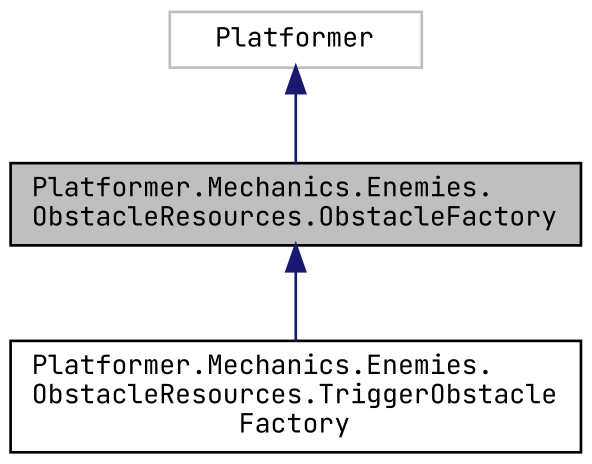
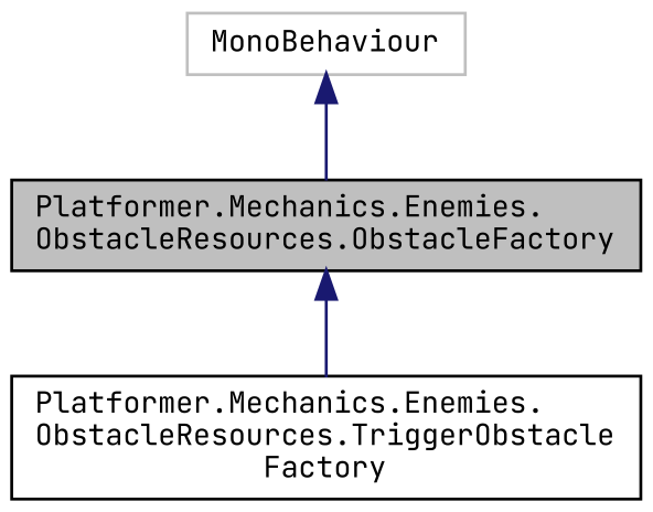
  digraph {
    fontname="JetBrains Mono"
    node [color=black fillcolor=white fontname="JetBrains Mono" fontsize=10 shape=record style=filled]
    edge [color=midnightblue dir=back fontname="JetBrains Mono" fontsize=10 labelfontname=Helvetica labelfontsize=10 style=solid]
    n1 [fillcolor=grey75 fontcolor=black height=0.2 label="Platformer.Mechanics.Enemies.\lObstacleResources.ObstacleFactory" width=0.4]
    n2 [height=0.2 label="Platformer.Mechanics.Enemies.\lObstacleResources.TriggerObstacle\lFactory" width=0.4]
-   n3 [color=grey75 height=0.2 label=Platformer width=0.4]
+   n3 [color=grey75 height=0.2 label=MonoBehaviour width=0.4]
    n1 -> n2
    n3 -> n1
  }
